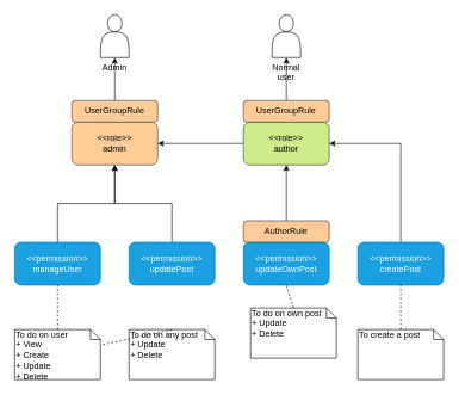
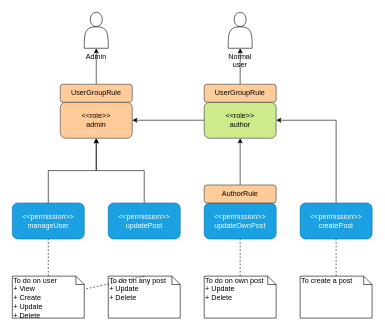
  <mxCell id="0" />
  <mxCell id="1" parent="0" />
  <mxCell id="2" value="Admin" style="shape=actor;whiteSpace=wrap;html=1;verticalAlign=top;labelPosition=center;verticalLabelPosition=bottom;align=center;" parent="1" vertex="1"><mxGeometry x="140" y="20" width="40" height="60" as="geometry" /></mxCell>
  <mxCell id="3" value="Normal user" style="shape=actor;whiteSpace=wrap;html=1;verticalAlign=top;labelPosition=center;verticalLabelPosition=bottom;align=center;" parent="1" vertex="1"><mxGeometry x="380" y="20" width="40" height="60" as="geometry" /></mxCell>
  <mxCell id="4" value="&amp;lt;&amp;lt;role&amp;gt;&amp;gt;&lt;br&gt;admin" style="rounded=1;whiteSpace=wrap;html=1;fillColor=#ffcc99;strokeColor=#36393d;" parent="1" vertex="1"><mxGeometry x="100" y="170" width="120" height="60" as="geometry" /></mxCell>
  <mxCell id="5" style="edgeStyle=orthogonalEdgeStyle;rounded=0;orthogonalLoop=1;jettySize=auto;html=1;entryX=1;entryY=0.5;entryDx=0;entryDy=0;" parent="1" source="6" target="4" edge="1"><mxGeometry relative="1" as="geometry" /></mxCell>
  <mxCell id="6" value="&amp;lt;&amp;lt;role&amp;gt;&amp;gt;&lt;br&gt;author" style="rounded=1;whiteSpace=wrap;html=1;fillColor=#cdeb8b;strokeColor=#36393d;" parent="1" vertex="1"><mxGeometry x="340" y="170" width="120" height="60" as="geometry" /></mxCell>
  <mxCell id="7" style="edgeStyle=orthogonalEdgeStyle;rounded=0;orthogonalLoop=1;jettySize=auto;html=1;entryX=0.5;entryY=1;entryDx=0;entryDy=0;exitX=0.5;exitY=0;exitDx=0;exitDy=0;" parent="1" source="19" target="6" edge="1"><mxGeometry relative="1" as="geometry"><mxPoint x="500" y="200" as="sourcePoint" /></mxGeometry></mxCell>
  <mxCell id="8" style="edgeStyle=orthogonalEdgeStyle;rounded=0;orthogonalLoop=1;jettySize=auto;html=1;entryX=1;entryY=0.5;entryDx=0;entryDy=0;" parent="1" source="9" target="6" edge="1"><mxGeometry relative="1" as="geometry"><mxPoint x="560" y="230" as="targetPoint" /><Array as="points"><mxPoint x="560" y="200" /></Array></mxGeometry></mxCell>
  <mxCell id="9" value="&amp;lt;&amp;lt;permission&amp;gt;&amp;gt;&lt;br&gt;createPost" style="rounded=1;whiteSpace=wrap;html=1;fillColor=#1ba1e2;strokeColor=#006EAF;fontColor=#ffffff;" parent="1" vertex="1"><mxGeometry x="500" y="338" width="120" height="60" as="geometry" /></mxCell>
  <mxCell id="10" value="&amp;lt;&amp;lt;permission&amp;gt;&amp;gt;&lt;br&gt;updateOwnPost" style="rounded=1;whiteSpace=wrap;html=1;fillColor=#1ba1e2;strokeColor=#006EAF;fontColor=#ffffff;" parent="1" vertex="1"><mxGeometry x="340" y="338" width="120" height="60" as="geometry" /></mxCell>
  <mxCell id="11" style="edgeStyle=orthogonalEdgeStyle;rounded=0;orthogonalLoop=1;jettySize=auto;html=1;entryX=0.5;entryY=1;entryDx=0;entryDy=0;" parent="1" source="12" target="4" edge="1"><mxGeometry relative="1" as="geometry" /></mxCell>
  <mxCell id="12" value="&amp;lt;&amp;lt;permission&amp;gt;&amp;gt;&lt;br&gt;updatePost" style="rounded=1;whiteSpace=wrap;html=1;fillColor=#1ba1e2;strokeColor=#006EAF;fontColor=#ffffff;" parent="1" vertex="1"><mxGeometry x="180" y="338" width="120" height="60" as="geometry" /></mxCell>
  <mxCell id="13" style="edgeStyle=orthogonalEdgeStyle;rounded=0;orthogonalLoop=1;jettySize=auto;html=1;" parent="1" source="14" target="2" edge="1"><mxGeometry relative="1" as="geometry" /></mxCell>
  <mxCell id="14" value="UserGroupRule" style="rounded=1;whiteSpace=wrap;html=1;strokeColor=#36393d;fillColor=#ffcc99;" parent="1" vertex="1"><mxGeometry x="100" y="140" width="120" height="30" as="geometry" /></mxCell>
  <mxCell id="15" style="edgeStyle=orthogonalEdgeStyle;rounded=0;orthogonalLoop=1;jettySize=auto;html=1;" parent="1" source="16" target="3" edge="1"><mxGeometry relative="1" as="geometry" /></mxCell>
  <mxCell id="16" value="UserGroupRule" style="rounded=1;whiteSpace=wrap;html=1;strokeColor=#36393d;fillColor=#ffcc99;" parent="1" vertex="1"><mxGeometry x="340" y="140" width="120" height="30" as="geometry" /></mxCell>
  <mxCell id="17" style="edgeStyle=orthogonalEdgeStyle;rounded=0;orthogonalLoop=1;jettySize=auto;html=1;entryX=0.5;entryY=1;entryDx=0;entryDy=0;" parent="1" source="18" target="4" edge="1"><mxGeometry relative="1" as="geometry"><mxPoint x="80" y="230" as="targetPoint" /></mxGeometry></mxCell>
  <mxCell id="18" value="&amp;lt;&amp;lt;permission&amp;gt;&amp;gt;&lt;br&gt;manageUser" style="rounded=1;whiteSpace=wrap;html=1;fillColor=#1ba1e2;strokeColor=#006EAF;fontColor=#ffffff;" parent="1" vertex="1"><mxGeometry x="20" y="338" width="120" height="60" as="geometry" /></mxCell>
  <mxCell id="19" value="AuthorRule" style="rounded=1;whiteSpace=wrap;html=1;strokeColor=#36393d;fillColor=#ffcc99;" vertex="1" parent="1"><mxGeometry x="340" y="308" width="120" height="30" as="geometry" /></mxCell>
  <mxCell id="20" value="To do on user&lt;br&gt;+ View&lt;br&gt;+ Create&lt;br&gt;+ Update&lt;br&gt;+ Delete" style="shape=note;whiteSpace=wrap;html=1;size=14;verticalAlign=top;align=left;spacingTop=-6;fontColor=#000000;" vertex="1" parent="1"><mxGeometry x="20" y="460" width="120" height="70" as="geometry" /></mxCell>
  <mxCell id="21" value="" style="endArrow=none;dashed=1;html=1;fontColor=#000000;entryX=0.5;entryY=1;entryDx=0;entryDy=0;exitX=0.5;exitY=0;exitDx=0;exitDy=0;exitPerimeter=0;" edge="1" parent="1" source="20" target="18"><mxGeometry width="50" height="50" relative="1" as="geometry"><mxPoint x="20" y="600" as="sourcePoint" /><mxPoint x="70" y="550" as="targetPoint" /></mxGeometry></mxCell>
  <mxCell id="22" value="To do on any post&lt;br&gt;+ Update&lt;br&gt;+ Delete" style="shape=note;whiteSpace=wrap;html=1;size=14;verticalAlign=top;align=left;spacingTop=-6;fontColor=#000000;" vertex="1" parent="1"><mxGeometry x="180" y="460" width="120" height="70" as="geometry" /></mxCell>
  <mxCell id="23" value="" style="endArrow=none;dashed=1;html=1;fontColor=#000000;exitX=0.5;exitY=0;exitDx=0;exitDy=0;exitPerimeter=0;" edge="1" parent="1" source="22" target="20"><mxGeometry width="50" height="50" relative="1" as="geometry"><mxPoint x="88" y="470" as="sourcePoint" /><mxPoint x="90" y="408" as="targetPoint" /></mxGeometry></mxCell>
- <mxCell id="24" value="To do on own post&lt;br&gt;+ Update&lt;br&gt;+ Delete" style="shape=note;whiteSpace=wrap;html=1;size=14;verticalAlign=top;align=left;spacingTop=-6;fontColor=#000000;" vertex="1" parent="1"><mxGeometry x="350" y="430" width="120" height="70" as="geometry" /></mxCell>
+ <mxCell id="24" value="To do on own post&lt;br&gt;+ Update&lt;br&gt;+ Delete" style="shape=note;whiteSpace=wrap;html=1;size=14;verticalAlign=top;align=left;spacingTop=-6;fontColor=#000000;" vertex="1" parent="1"><mxGeometry x="340" y="460" width="120" height="70" as="geometry" /></mxCell>
  <mxCell id="25" value="" style="endArrow=none;dashed=1;html=1;fontColor=#000000;entryX=0.5;entryY=1;entryDx=0;entryDy=0;exitX=0.5;exitY=0;exitDx=0;exitDy=0;exitPerimeter=0;" edge="1" parent="1" source="24" target="10"><mxGeometry width="50" height="50" relative="1" as="geometry"><mxPoint x="248" y="470" as="sourcePoint" /><mxPoint x="250" y="408" as="targetPoint" /></mxGeometry></mxCell>
  <mxCell id="26" value="To create a post" style="shape=note;whiteSpace=wrap;html=1;size=14;verticalAlign=top;align=left;spacingTop=-6;fontColor=#000000;" vertex="1" parent="1"><mxGeometry x="500" y="460" width="120" height="70" as="geometry" /></mxCell>
  <mxCell id="27" value="" style="endArrow=none;dashed=1;html=1;fontColor=#000000;entryX=0.5;entryY=1;entryDx=0;entryDy=0;" edge="1" parent="1" source="26" target="9"><mxGeometry width="50" height="50" relative="1" as="geometry"><mxPoint x="398" y="470" as="sourcePoint" /><mxPoint x="410" y="408" as="targetPoint" /></mxGeometry></mxCell>
